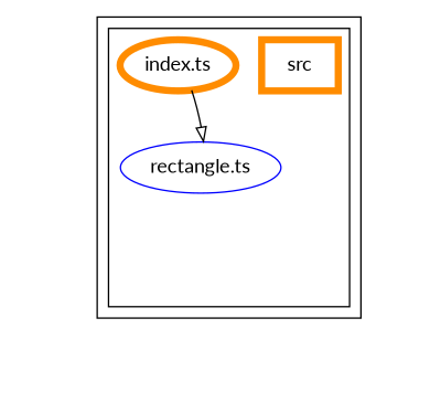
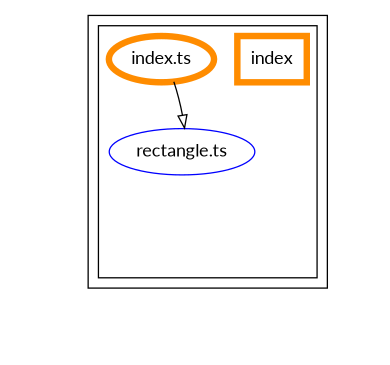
  digraph {
    compound=true
    fontname=Lato
    node [fontname=Lato]
    edge [style=invis fontname=Lato]
    n1 [label="rectangle.ts" color=blue]
    exit_src [style=invis]
-   n3 [color=darkorange label=src penwidth=5 shape=rectangle]
+   n3 [color=darkorange label=index penwidth=5 shape=rectangle]
    n4 [color=darkorange label="index.ts" penwidth=5]
    "dependency-graph-[object Object]" [style=invis]
    subgraph cluster_1 {
      color="#000000"
      subgraph cluster_2 {
        color="#000000"
        n1
        exit_src
        n3
        n4
      }
    }
    n1 -> exit_src
    exit_src -> exit_src
    exit_src -> exit_src
    exit_src -> "dependency-graph-[object Object]"
    n4 -> n1
    n4 -> n1 [color=black style=solid arrowhead=onormal]
    n4 -> exit_src
  }
